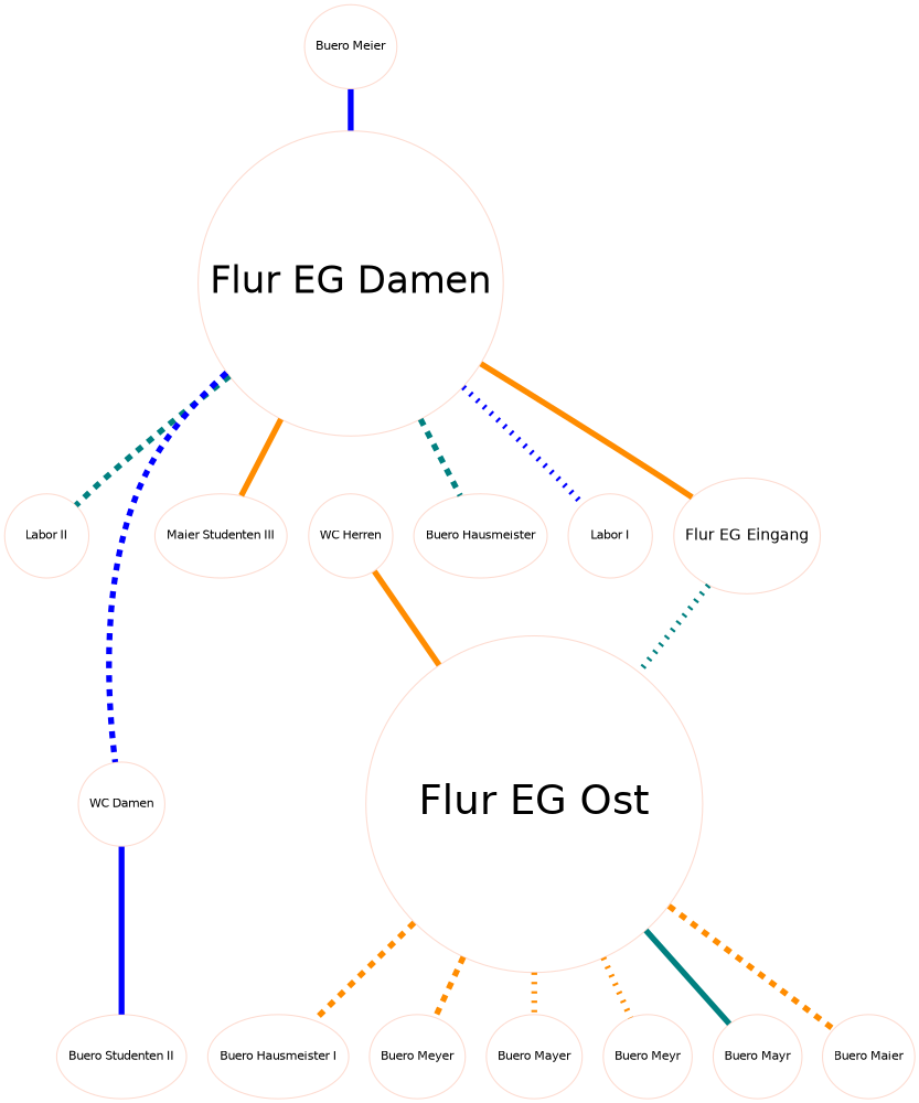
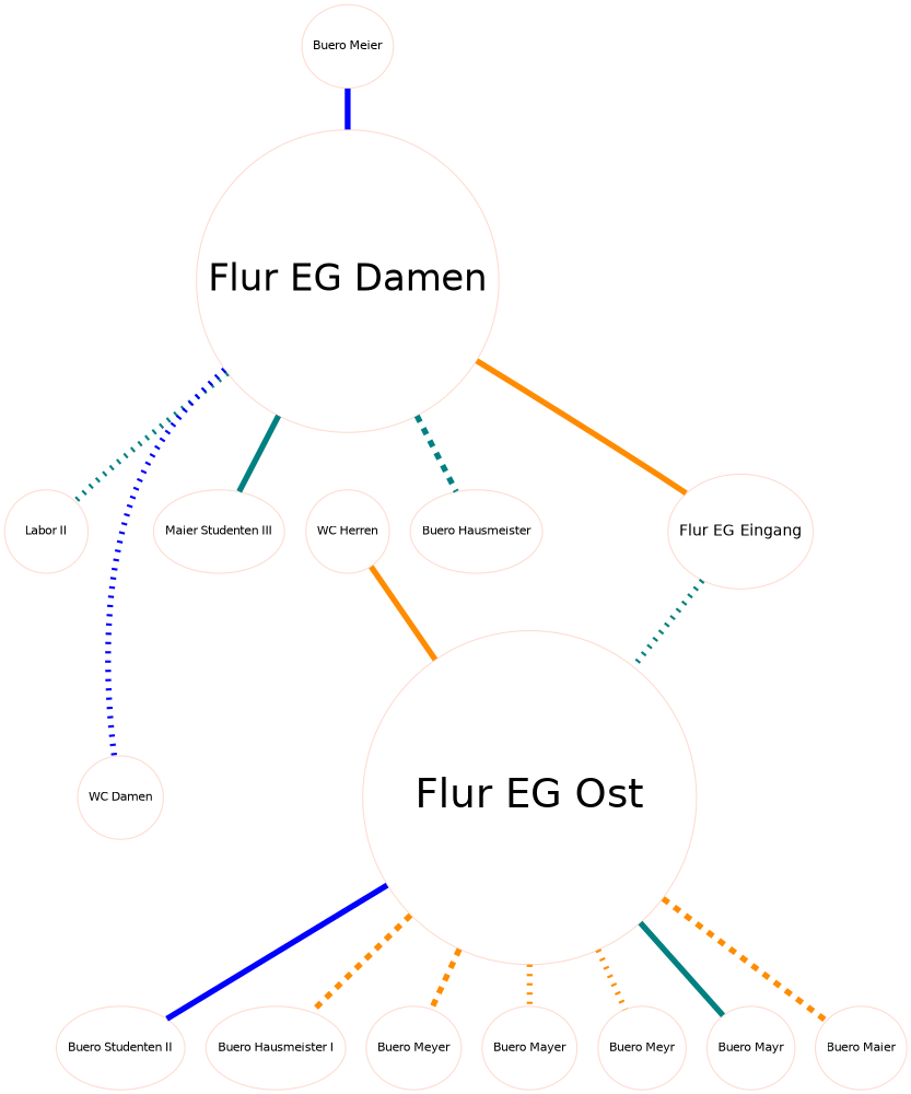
  strict graph {
    node [color="#fddbd0" fontname=Helvetica fontsize=10.0]
    edge [color=darkorange penwidth=5 style=solid]
    n1 [height=1.0 label="Buero Meier" width=1.0]
    n2 [fontsize=31.875 height=3.625 label="Flur EG Damen" width=3.625]
-   n3 [height=1.0 label="Labor I" width=1.0]
    n4 [height=1.0 label="Labor II" width=1.0]
    n5 [fontsize=13.125 height=1.375 label="Flur EG Eingang" width=1.375]
    n6 [height=1.0 label="Maier Studenten III" width=1.0]
    n7 [height=1.0 label="WC Damen" width=1.0]
    n8 [height=1.0 label="Buero Hausmeister" width=1.0]
    n9 [fontsize=35.0 height=4.0 label="Flur EG Ost" width=4.0]
    n10 [height=1.0 label="Buero Maier" width=1.0]
    n11 [height=1.0 label="Buero Hausmeister I" width=1.0]
    n12 [height=1.0 label="Buero Meyer" width=1.0]
    n13 [height=1.0 label="Buero Mayer" width=1.0]
    n14 [height=1.0 label="Buero Meyr" width=1.0]
    n15 [height=1.0 label="Buero Mayr" width=1.0]
    n16 [height=1.0 label="Buero Studenten II" width=1.0]
    n17 [height=1.0 label="WC Herren" width=1.0]
    n1 -- n2 [color=blue]
-   n2 -- n3 [color=blue style=dotted]
-   n2 -- n4 [color=teal style=dashed]
+   n2 -- n4 [color=teal style=dotted]
    n2 -- n5
-   n2 -- n6
-   n2 -- n7 [color=blue style=dashed]
+   n2 -- n6 [color=teal]
+   n2 -- n7 [color=blue style=dotted]
    n2 -- n8 [color=teal style=dashed]
    n5 -- n9 [color=teal style=dotted]
    n9 -- n10 [style=dashed]
    n9 -- n11 [style=dashed]
    n9 -- n12 [style=dashed]
    n9 -- n13 [style=dotted]
    n9 -- n14 [style=dotted]
    n9 -- n15 [color=teal]
-   n7 -- n16 [color=blue]
+   n9 -- n16 [color=blue]
    n17 -- n9
  }
